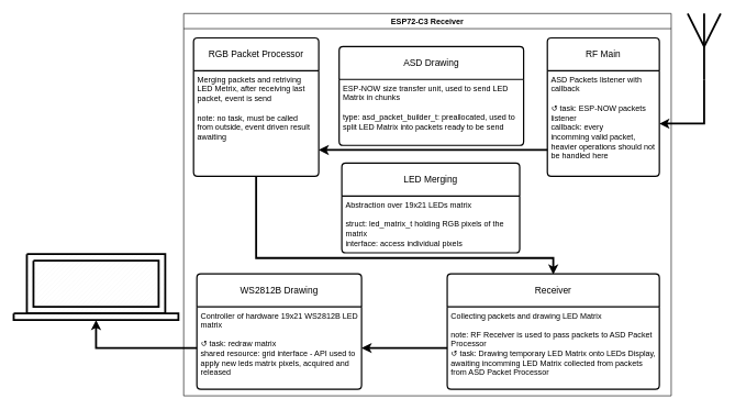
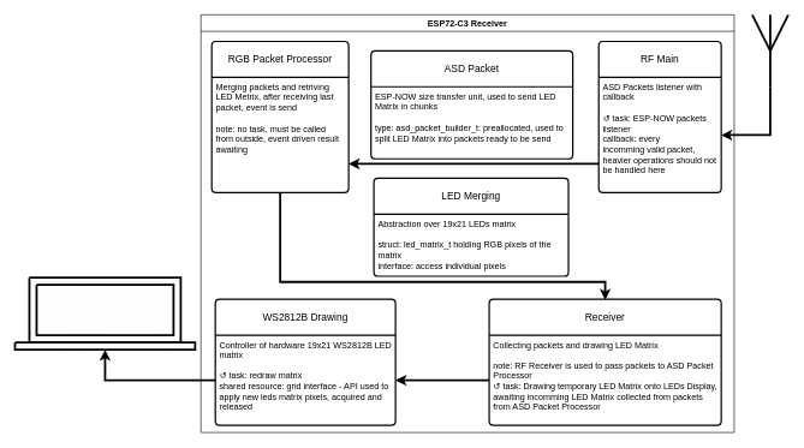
  <mxCell id="0" />
  <mxCell id="1" parent="0" />
  <mxCell id="2" value="ESP72-C3 Receiver" style="swimlane;" parent="1" vertex="1"><mxGeometry x="278" y="20" width="740" height="580" as="geometry"><mxRectangle x="-20" y="-260" width="150" height="30" as="alternateBounds" /></mxGeometry></mxCell>
  <mxCell id="3" value="RF Main" style="swimlane;childLayout=stackLayout;horizontal=1;startSize=50;horizontalStack=0;rounded=1;fontSize=14;fontStyle=0;strokeWidth=2;resizeParent=0;resizeLast=1;shadow=0;dashed=0;align=center;arcSize=4;whiteSpace=wrap;html=1;" parent="2" vertex="1"><mxGeometry x="552" y="37" width="170" height="210" as="geometry" /></mxCell>
  <mxCell id="4" value="&lt;div&gt;&lt;span style=&quot;background-color: transparent; color: light-dark(rgb(0, 0, 0), rgb(255, 255, 255));&quot;&gt;ASD Packets listener with callback&lt;/span&gt;&lt;/div&gt;&lt;div&gt;&lt;span style=&quot;background-color: transparent; color: light-dark(rgb(0, 0, 0), rgb(255, 255, 255));&quot;&gt;&lt;br&gt;&lt;/span&gt;&lt;/div&gt;&lt;div&gt;↺ task: ESP-NOW packets listener&lt;/div&gt;&lt;div&gt;callback: every incomming&amp;nbsp;&lt;span style=&quot;background-color: transparent; color: light-dark(rgb(0, 0, 0), rgb(255, 255, 255));&quot;&gt;valid&lt;/span&gt;&lt;span style=&quot;background-color: transparent; color: light-dark(rgb(0, 0, 0), rgb(255, 255, 255));&quot;&gt;&amp;nbsp;&lt;/span&gt;&lt;span style=&quot;background-color: transparent; color: light-dark(rgb(0, 0, 0), rgb(255, 255, 255));&quot;&gt;packet, heavier operations should not be handled here&lt;/span&gt;&lt;/div&gt;" style="align=left;strokeColor=none;fillColor=none;spacingLeft=4;spacingRight=4;fontSize=12;verticalAlign=top;resizable=0;rotatable=0;part=1;html=1;whiteSpace=wrap;" parent="3" vertex="1"><mxGeometry y="50" width="170" height="160" as="geometry" /></mxCell>
  <mxCell id="5" style="edgeStyle=orthogonalEdgeStyle;rounded=0;orthogonalLoop=1;jettySize=auto;html=1;exitX=1;exitY=0.5;exitDx=0;exitDy=0;entryX=1;entryY=0.5;entryDx=0;entryDy=0;strokeWidth=3;" parent="2" target="4" edge="1"><mxGeometry relative="1" as="geometry"><mxPoint x="790" y="100" as="sourcePoint" /><Array as="points"><mxPoint x="790" y="167" /></Array></mxGeometry></mxCell>
  <mxCell id="6" value="" style="group;strokeWidth=3;" parent="1" vertex="1" connectable="0"><mxGeometry x="1043" y="20" width="50" height="100" as="geometry" /></mxCell>
  <mxCell id="7" value="" style="endArrow=none;html=1;rounded=0;strokeWidth=3;" parent="6" edge="1"><mxGeometry width="50" height="50" relative="1" as="geometry"><mxPoint x="25" y="50" as="sourcePoint" /><mxPoint x="50" as="targetPoint" /></mxGeometry></mxCell>
  <mxCell id="8" value="" style="endArrow=none;html=1;rounded=0;strokeWidth=3;" parent="6" edge="1"><mxGeometry width="50" height="50" relative="1" as="geometry"><mxPoint x="25" y="50" as="sourcePoint" /><mxPoint as="targetPoint" /></mxGeometry></mxCell>
  <mxCell id="9" value="" style="group" parent="1" vertex="1" connectable="0"><mxGeometry x="20" y="385" width="250" height="100" as="geometry" /></mxCell>
  <mxCell id="10" value="" style="verticalLabelPosition=bottom;verticalAlign=top;html=1;shape=mxgraph.basic.patternFillRect;fillStyle=diag;step=5;fillStrokeWidth=0.2;fillStrokeColor=#dddddd;strokeWidth=3;" parent="9" vertex="1"><mxGeometry x="20" width="210" height="90" as="geometry" /></mxCell>
  <mxCell id="11" value="" style="verticalLabelPosition=bottom;verticalAlign=top;html=1;shape=mxgraph.basic.patternFillRect;fillStyle=diag;step=5;fillStrokeWidth=0.2;fillStrokeColor=#dddddd;strokeWidth=3;" parent="9" vertex="1"><mxGeometry y="90" width="250" height="10" as="geometry" /></mxCell>
  <mxCell id="12" value="" style="verticalLabelPosition=bottom;verticalAlign=top;html=1;shape=mxgraph.basic.patternFillRect;fillStyle=diag;step=5;fillStrokeWidth=0.2;fillStrokeColor=#dddddd;strokeWidth=3;" parent="9" vertex="1"><mxGeometry x="30" y="10" width="190" height="70" as="geometry" /></mxCell>
  <mxCell id="13" value="RGB Packet Processor" style="swimlane;childLayout=stackLayout;horizontal=1;startSize=50;horizontalStack=0;rounded=1;fontSize=14;fontStyle=0;strokeWidth=2;resizeParent=0;resizeLast=1;shadow=0;dashed=0;align=center;arcSize=4;whiteSpace=wrap;html=1;" parent="1" vertex="1"><mxGeometry x="293" y="57" width="190" height="210" as="geometry" /></mxCell>
  <mxCell id="14" value="Merging packets and retriving LED Metrix, after receiving last packet, event is send&lt;div&gt;&lt;br&gt;&lt;/div&gt;&lt;div&gt;note: no task, must be called from outside, event driven result awaiting&lt;/div&gt;" style="align=left;strokeColor=none;fillColor=none;spacingLeft=4;spacingRight=4;fontSize=12;verticalAlign=top;resizable=0;rotatable=0;part=1;html=1;whiteSpace=wrap;" parent="13" vertex="1"><mxGeometry y="50" width="190" height="160" as="geometry" /></mxCell>
  <mxCell id="15" style="edgeStyle=orthogonalEdgeStyle;rounded=0;orthogonalLoop=1;jettySize=auto;html=1;exitX=0;exitY=0.75;exitDx=0;exitDy=0;entryX=1;entryY=0.75;entryDx=0;entryDy=0;strokeWidth=3;" parent="1" source="4" target="14" edge="1"><mxGeometry relative="1" as="geometry" /></mxCell>
- <mxCell id="16" value="ASD Drawing" style="swimlane;childLayout=stackLayout;horizontal=1;startSize=50;horizontalStack=0;rounded=1;fontSize=14;fontStyle=0;strokeWidth=2;resizeParent=0;resizeLast=1;shadow=0;dashed=0;align=center;arcSize=4;whiteSpace=wrap;html=1;" parent="1" vertex="1"><mxGeometry x="514" y="70" width="280" height="150" as="geometry" /></mxCell>
+ <mxCell id="16" value="ASD Packet" style="swimlane;childLayout=stackLayout;horizontal=1;startSize=50;horizontalStack=0;rounded=1;fontSize=14;fontStyle=0;strokeWidth=2;resizeParent=0;resizeLast=1;shadow=0;dashed=0;align=center;arcSize=4;whiteSpace=wrap;html=1;" parent="1" vertex="1"><mxGeometry x="514" y="70" width="280" height="150" as="geometry" /></mxCell>
  <mxCell id="17" value="ESP-NOW size transfer unit, used to send LED Matrix in chunks&lt;div&gt;&lt;br&gt;&lt;/div&gt;&lt;div&gt;type: asd_packet_builder_t: preallocated, used to split LED Matrix&amp;nbsp;&lt;span style=&quot;background-color: transparent; color: light-dark(rgb(0, 0, 0), rgb(255, 255, 255));&quot;&gt;into packets ready to be send&lt;/span&gt;&lt;/div&gt;" style="align=left;strokeColor=none;fillColor=none;spacingLeft=4;spacingRight=4;fontSize=12;verticalAlign=top;resizable=0;rotatable=0;part=1;html=1;whiteSpace=wrap;" parent="16" vertex="1"><mxGeometry y="50" width="280" height="100" as="geometry" /></mxCell>
  <mxCell id="18" value="LED Merging" style="swimlane;childLayout=stackLayout;horizontal=1;startSize=50;horizontalStack=0;rounded=1;fontSize=14;fontStyle=0;strokeWidth=2;resizeParent=0;resizeLast=1;shadow=0;dashed=0;align=center;arcSize=4;whiteSpace=wrap;html=1;" parent="1" vertex="1"><mxGeometry x="518" y="247" width="270" height="136" as="geometry" /></mxCell>
  <mxCell id="19" value="Abstraction over 19x21 LEDs matrix&lt;div&gt;&lt;br&gt;&lt;/div&gt;&lt;div&gt;struct:&amp;nbsp;led_matrix_t holding RGB pixels of the matrix&lt;/div&gt;&lt;div&gt;interface: access individual pixels&lt;/div&gt;" style="align=left;strokeColor=none;fillColor=none;spacingLeft=4;spacingRight=4;fontSize=12;verticalAlign=top;resizable=0;rotatable=0;part=1;html=1;whiteSpace=wrap;" parent="18" vertex="1"><mxGeometry y="50" width="270" height="86" as="geometry" /></mxCell>
  <mxCell id="20" style="edgeStyle=orthogonalEdgeStyle;rounded=0;orthogonalLoop=1;jettySize=auto;html=1;exitX=0;exitY=0.5;exitDx=0;exitDy=0;entryX=0.5;entryY=1;entryDx=0;entryDy=0;entryPerimeter=0;strokeWidth=3;" parent="1" source="24" target="11" edge="1"><mxGeometry relative="1" as="geometry" /></mxCell>
  <mxCell id="21" value="" style="endArrow=none;html=1;rounded=0;strokeWidth=3;" parent="1" edge="1"><mxGeometry width="50" height="50" relative="1" as="geometry"><mxPoint x="1068" y="120" as="sourcePoint" /><mxPoint x="1068" y="20" as="targetPoint" /></mxGeometry></mxCell>
  <mxCell id="22" style="edgeStyle=orthogonalEdgeStyle;rounded=0;orthogonalLoop=1;jettySize=auto;html=1;exitX=0.5;exitY=1;exitDx=0;exitDy=0;strokeWidth=3;" parent="1" edge="1"><mxGeometry relative="1" as="geometry"><mxPoint x="388" y="268" as="sourcePoint" /><mxPoint x="839" y="416" as="targetPoint" /><Array as="points"><mxPoint x="388" y="391" /><mxPoint x="839" y="391" /></Array></mxGeometry></mxCell>
  <mxCell id="23" value="WS2812B Drawing" style="swimlane;childLayout=stackLayout;horizontal=1;startSize=50;horizontalStack=0;rounded=1;fontSize=14;fontStyle=0;strokeWidth=2;resizeParent=0;resizeLast=1;shadow=0;dashed=0;align=center;arcSize=4;whiteSpace=wrap;html=1;" parent="1" vertex="1"><mxGeometry y="415" width="250" height="175" as="geometry" x="298" /></mxCell>
  <mxCell id="24" value="Controller of hardware 19x21 WS2812B LED matrix&lt;div&gt;&lt;br&gt;&lt;/div&gt;&lt;div&gt;&lt;span style=&quot;background-color: transparent; color: light-dark(rgb(0, 0, 0), rgb(255, 255, 255));&quot;&gt;↺&amp;nbsp;&lt;/span&gt;task: redraw matrix&lt;/div&gt;&lt;div&gt;shared resource: grid interface - API used to apply new leds matrix pixels, acquired and released&lt;/div&gt;&lt;div&gt;&lt;br&gt;&lt;/div&gt;" style="align=left;strokeColor=none;fillColor=none;spacingLeft=4;spacingRight=4;fontSize=12;verticalAlign=top;resizable=0;rotatable=0;part=1;html=1;whiteSpace=wrap;" parent="23" vertex="1"><mxGeometry y="50" width="250" height="125" as="geometry" /></mxCell>
  <mxCell id="25" value="Receiver" style="swimlane;childLayout=stackLayout;horizontal=1;startSize=50;horizontalStack=0;rounded=1;fontSize=14;fontStyle=0;strokeWidth=2;resizeParent=0;resizeLast=1;shadow=0;dashed=0;align=center;arcSize=4;whiteSpace=wrap;html=1;" parent="1" vertex="1"><mxGeometry x="678" y="415" width="322" height="175" as="geometry" /></mxCell>
  <mxCell id="26" value="Collecting packets and drawing LED Matrix&lt;div&gt;&lt;br&gt;&lt;/div&gt;&lt;div&gt;note: RF Receiver is used to pass packets to ASD Packet Processor&lt;/div&gt;&lt;div&gt;&lt;span style=&quot;background-color: transparent; color: light-dark(rgb(0, 0, 0), rgb(255, 255, 255));&quot;&gt;↺&amp;nbsp;&lt;/span&gt;task: Drawing temporary LED Matrix onto LEDs Display, awaiting incomming LED Matrix collected from packets from ASD Packet Processor&lt;/div&gt;" style="align=left;strokeColor=none;fillColor=none;spacingLeft=4;spacingRight=4;fontSize=12;verticalAlign=top;resizable=0;rotatable=0;part=1;html=1;whiteSpace=wrap;" parent="25" vertex="1"><mxGeometry y="50" width="322" height="125" as="geometry" /></mxCell>
  <mxCell id="27" style="edgeStyle=orthogonalEdgeStyle;rounded=0;orthogonalLoop=1;jettySize=auto;html=1;exitX=0;exitY=0.5;exitDx=0;exitDy=0;strokeWidth=3;" parent="1" source="26" target="24" edge="1"><mxGeometry relative="1" as="geometry" /></mxCell>
